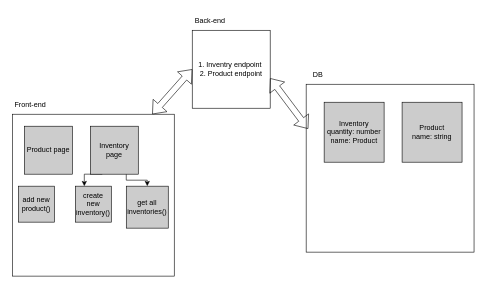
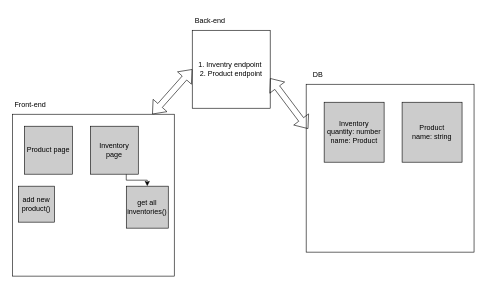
  <mxCell id="0" />
  <mxCell id="1" parent="0" />
  <mxCell id="2" value="" style="whiteSpace=wrap;html=1;aspect=fixed;" vertex="1" parent="1"><mxGeometry x="20" y="190" width="270" height="270" as="geometry" /></mxCell>
  <mxCell id="3" value="Front-end" style="text;html=1;align=center;verticalAlign=middle;whiteSpace=wrap;rounded=0;" vertex="1" parent="1"><mxGeometry x="20" y="160" width="60" height="30" as="geometry" /></mxCell>
  <mxCell id="4" value="1. Inventry endpoint&amp;nbsp;&lt;div&gt;2. Product endpoint&lt;/div&gt;" style="whiteSpace=wrap;html=1;aspect=fixed;" vertex="1" parent="1"><mxGeometry x="320" y="50" width="130" height="130" as="geometry" /></mxCell>
  <mxCell id="5" value="Back-end" style="text;html=1;align=center;verticalAlign=middle;whiteSpace=wrap;rounded=0;" vertex="1" parent="1"><mxGeometry x="320" width="60" height="30" as="geometry" y="20" /></mxCell>
  <mxCell id="6" value="" style="whiteSpace=wrap;html=1;aspect=fixed;" vertex="1" parent="1"><mxGeometry x="510" y="140" width="280" height="280" as="geometry" /></mxCell>
  <mxCell id="7" value="DB" style="text;html=1;align=center;verticalAlign=middle;whiteSpace=wrap;rounded=0;" vertex="1" parent="1"><mxGeometry x="500" y="110" width="60" height="30" as="geometry" /></mxCell>
  <mxCell id="8" value="" style="shape=flexArrow;endArrow=classic;startArrow=classic;html=1;rounded=0;entryX=0.012;entryY=0.562;entryDx=0;entryDy=0;entryPerimeter=0;" edge="1" parent="1"><mxGeometry width="100" height="100" relative="1" as="geometry"><mxPoint x="450" y="130" as="sourcePoint" /><mxPoint x="513.36" y="214.36" as="targetPoint" /></mxGeometry></mxCell>
  <mxCell id="9" value="Inventory&lt;div&gt;quantity: number&lt;br&gt;&lt;div&gt;name: Product&lt;/div&gt;&lt;/div&gt;" style="whiteSpace=wrap;html=1;aspect=fixed;fillColor=#CCCCCC;" vertex="1" parent="1"><mxGeometry x="540" y="170" width="100" height="100" as="geometry" /></mxCell>
  <mxCell id="10" value="Product&lt;div&gt;name: string&lt;/div&gt;" style="whiteSpace=wrap;html=1;aspect=fixed;fillColor=#CCCCCC;" vertex="1" parent="1"><mxGeometry x="670" y="170" width="100" height="100" as="geometry" /></mxCell>
  <mxCell id="11" value="Product page" style="whiteSpace=wrap;html=1;aspect=fixed;fillColor=#CCCCCC;" vertex="1" parent="1"><mxGeometry x="40" y="210" width="80" height="80" as="geometry" /></mxCell>
- <mxCell id="12" style="edgeStyle=orthogonalEdgeStyle;rounded=0;orthogonalLoop=1;jettySize=auto;html=1;exitX=0.25;exitY=1;exitDx=0;exitDy=0;entryX=0.25;entryY=0;entryDx=0;entryDy=0;" edge="1" parent="1" source="14" target="17"><mxGeometry relative="1" as="geometry" /></mxCell>
  <mxCell id="13" style="edgeStyle=orthogonalEdgeStyle;rounded=0;orthogonalLoop=1;jettySize=auto;html=1;exitX=0.75;exitY=1;exitDx=0;exitDy=0;entryX=0.5;entryY=0;entryDx=0;entryDy=0;" edge="1" parent="1" source="14" target="18"><mxGeometry relative="1" as="geometry"><Array as="points"><mxPoint x="210" y="300" /><mxPoint x="245" y="300" /></Array></mxGeometry></mxCell>
  <mxCell id="14" value="Inventory page" style="whiteSpace=wrap;html=1;aspect=fixed;fillColor=#CCCCCC;" vertex="1" parent="1"><mxGeometry x="150" y="210" width="80" height="80" as="geometry" /></mxCell>
  <mxCell id="15" value="" style="shape=flexArrow;endArrow=classic;startArrow=classic;html=1;rounded=0;entryX=0.012;entryY=0.562;entryDx=0;entryDy=0;entryPerimeter=0;exitX=0;exitY=0.5;exitDx=0;exitDy=0;" edge="1" parent="1" source="4"><mxGeometry width="100" height="100" relative="1" as="geometry"><mxPoint x="190" y="105.64" as="sourcePoint" /><mxPoint x="253.36" y="190" as="targetPoint" /></mxGeometry></mxCell>
  <mxCell id="16" value="add new product()" style="whiteSpace=wrap;html=1;aspect=fixed;fillColor=#CCCCCC;" vertex="1" parent="1"><mxGeometry x="30" y="310" width="60" height="60" as="geometry" /></mxCell>
- <mxCell id="17" value="create new inventory()" style="whiteSpace=wrap;html=1;aspect=fixed;fillColor=#CCCCCC;" vertex="1" parent="1"><mxGeometry x="125" y="310" width="60" height="60" as="geometry" /></mxCell>
  <mxCell id="18" value="get all inventories()" style="whiteSpace=wrap;html=1;aspect=fixed;fillColor=#CCCCCC;" vertex="1" parent="1"><mxGeometry x="210" y="310" width="70" height="70" as="geometry" /></mxCell>
